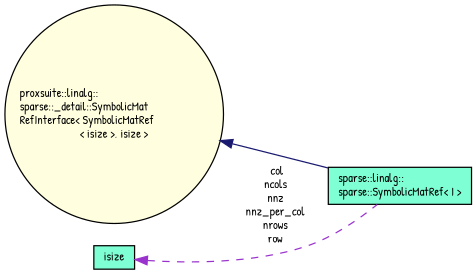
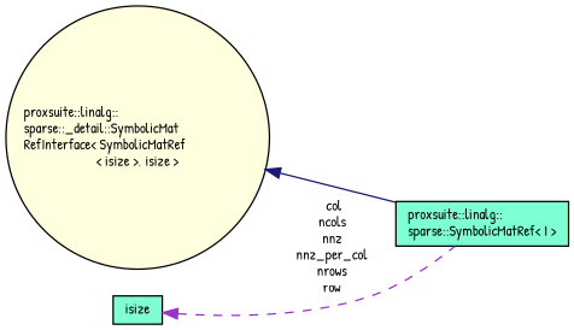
  digraph {
    rankdir=LR
    fontname="Patrick Hand"
    node [color=black fillcolor=aquamarine fontname="Patrick Hand" fontsize=10 shape=box style=filled]
    edge [dir=back fontname="Patrick Hand" fontsize=10 labelfontname=Helvetica labelfontsize=10]
-   n1 [fontcolor=black height=0.2 label="sparse::linalg::\lsparse::SymbolicMatRef\< I \>" width=0.4]
+   n1 [fontcolor=black height=0.2 label="proxsuite::linalg::\lsparse::SymbolicMatRef\< I \>" width=0.4]
    n2 [height=0.2 label="proxsuite::linalg::\lsparse::_detail::SymbolicMat\lRefInterface\< SymbolicMatRef\l\< isize \>, isize \>" shape=circle width=0.4 fillcolor=lightyellow]
    n3 [height=0.2 label=isize width=0.4]
    n2 -> n1 [color=midnightblue style=solid]
    n3 -> n1 [color=darkorchid3 label=" col\nncols\nnnz\nnnz_per_col\nnrows\nrow" style=dashed]
  }
